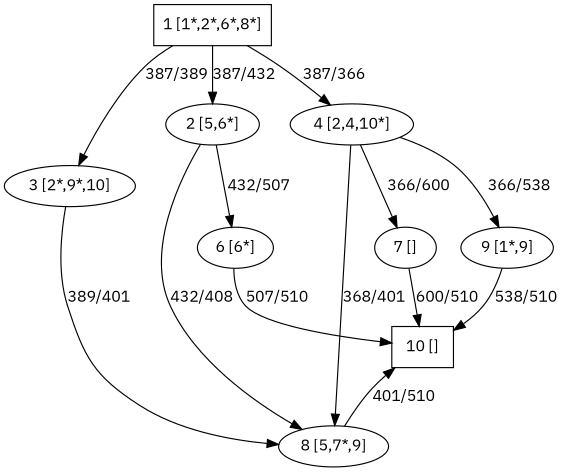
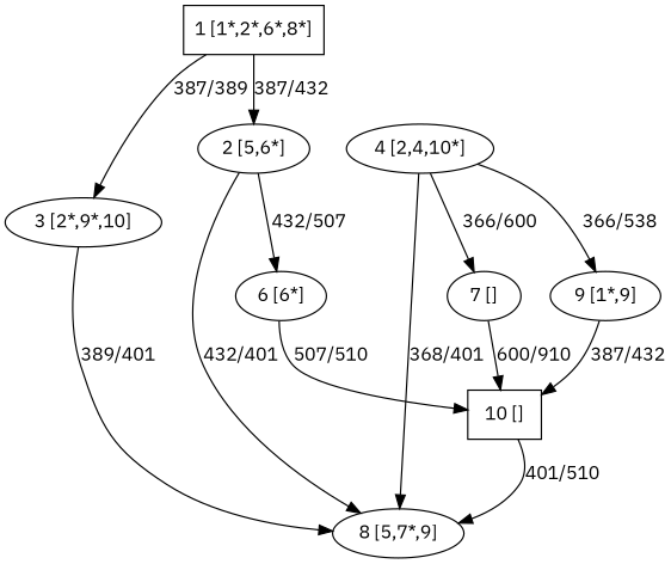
  strict digraph {
    fontname="IBM Plex Sans"
    rankdir=UD
    node [fontname="IBM Plex Sans"]
    edge [fontname="IBM Plex Sans"]
    n1 [label="1 [1*,2*,6*,8*]" shape=box]
    n2 [label="2 [5,6*]"]
    n3 [label="3 [2*,9*,10]"]
    n4 [label="4 [2,4,10*]"]
    n5 [label="6 [6*]"]
    n6 [label="8 [5,7*,9]"]
    n7 [label="7 []"]
    n8 [label="9 [1*,9]"]
    n9 [label="10 []" shape=box]
    n1 -> n2 [label="387/432"]
    n1 -> n3 [label="387/389"]
-   n1 -> n4 [label="387/366"]
    n2 -> n5 [label="432/507"]
-   n2 -> n6 [label="432/408"]
+   n2 -> n6 [label="432/401"]
    n3 -> n6 [label="389/401"]
    n4 -> n6 [label="368/401"]
    n4 -> n7 [label="366/600"]
    n4 -> n8 [label="366/538"]
    n5 -> n9 [label="507/510"]
-   n6 -> n9 [label="401/510"]
-   n7 -> n9 [label="600/510"]
-   n8 -> n9 [label="538/510"]
+   n9 -> n6 [label="401/510"]
+   n7 -> n9 [label="600/910"]
+   n8 -> n9 [label="387/432"]
  }
